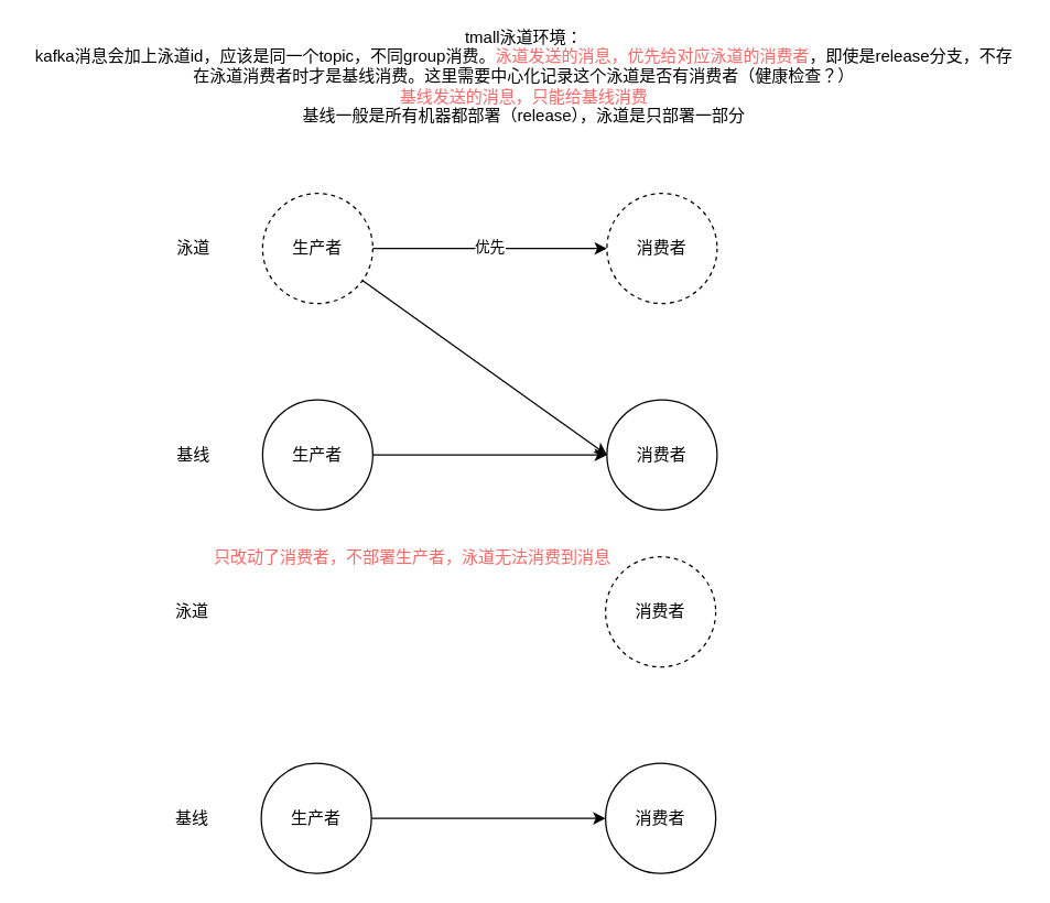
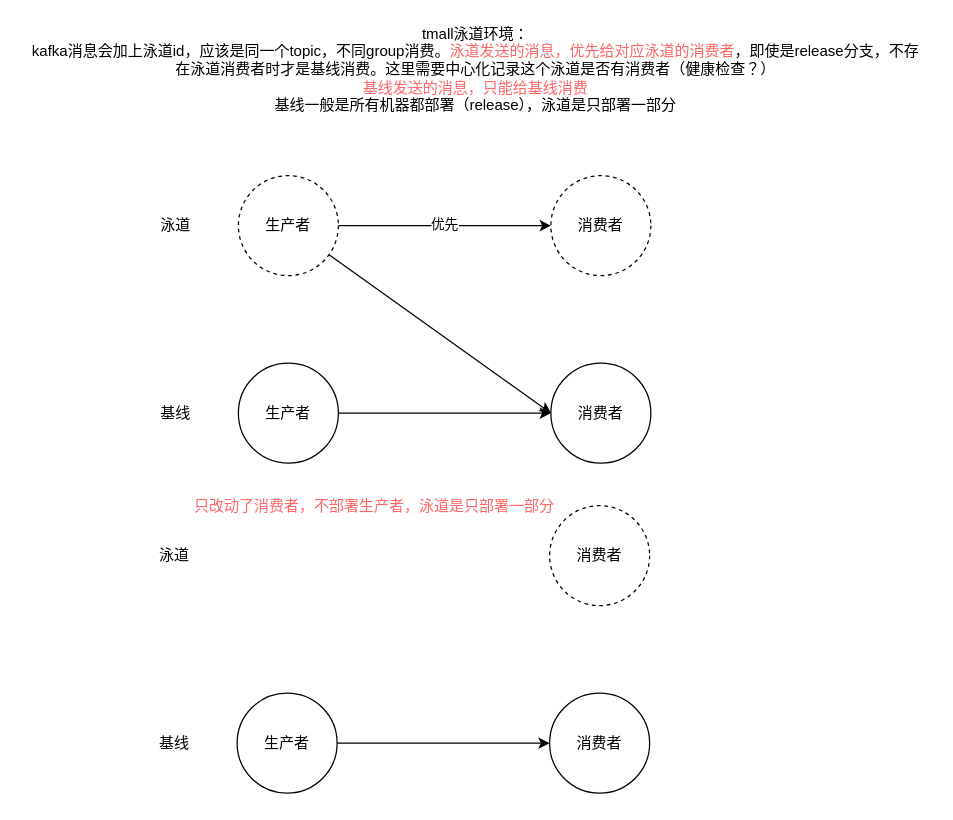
  <mxCell id="0" />
  <mxCell id="1" parent="0" />
  <mxCell id="2" style="edgeStyle=orthogonalEdgeStyle;rounded=0;orthogonalLoop=1;jettySize=auto;html=1;entryX=0;entryY=0.5;entryDx=0;entryDy=0;" edge="1" parent="1" source="5" target="6"><mxGeometry relative="1" as="geometry" /></mxCell>
  <mxCell id="3" value="优先" style="edgeLabel;html=1;align=center;verticalAlign=middle;resizable=0;points=[];" vertex="1" connectable="0" parent="2"><mxGeometry x="-0.012" y="2" relative="1" as="geometry"><mxPoint as="offset" /></mxGeometry></mxCell>
  <mxCell id="4" style="rounded=0;orthogonalLoop=1;jettySize=auto;html=1;entryX=0;entryY=0.5;entryDx=0;entryDy=0;" edge="1" parent="1" source="5" target="9"><mxGeometry relative="1" as="geometry" /></mxCell>
  <mxCell id="5" value="" style="ellipse;whiteSpace=wrap;html=1;aspect=fixed;dashed=1;" vertex="1" parent="1"><mxGeometry x="190" y="140" width="80" height="80" as="geometry" /></mxCell>
  <mxCell id="6" value="" style="ellipse;whiteSpace=wrap;html=1;aspect=fixed;dashed=1;" vertex="1" parent="1"><mxGeometry x="440" y="140" width="80" height="80" as="geometry" /></mxCell>
  <mxCell id="7" style="edgeStyle=orthogonalEdgeStyle;rounded=0;orthogonalLoop=1;jettySize=auto;html=1;" edge="1" parent="1" source="8"><mxGeometry relative="1" as="geometry"><mxPoint x="440" y="330" as="targetPoint" /></mxGeometry></mxCell>
  <mxCell id="8" value="" style="ellipse;whiteSpace=wrap;html=1;aspect=fixed;" vertex="1" parent="1"><mxGeometry x="190" y="290" width="80" height="80" as="geometry" /></mxCell>
  <mxCell id="9" value="" style="ellipse;whiteSpace=wrap;html=1;aspect=fixed;" vertex="1" parent="1"><mxGeometry x="440" y="290" width="80" height="80" as="geometry" /></mxCell>
  <mxCell id="10" value="泳道" style="text;html=1;strokeColor=none;fillColor=none;align=center;verticalAlign=middle;whiteSpace=wrap;rounded=0;" vertex="1" parent="1"><mxGeometry x="110" y="165" width="60" height="30" as="geometry" /></mxCell>
  <mxCell id="11" value="基线" style="text;html=1;strokeColor=none;fillColor=none;align=center;verticalAlign=middle;whiteSpace=wrap;rounded=0;" vertex="1" parent="1"><mxGeometry x="110" y="315" width="60" height="30" as="geometry" /></mxCell>
  <mxCell id="12" value="生产者" style="text;html=1;strokeColor=none;fillColor=none;align=center;verticalAlign=middle;whiteSpace=wrap;rounded=0;" vertex="1" parent="1"><mxGeometry x="200" y="165" width="60" height="30" as="geometry" /></mxCell>
  <mxCell id="13" value="消费者" style="text;html=1;strokeColor=none;fillColor=none;align=center;verticalAlign=middle;whiteSpace=wrap;rounded=0;" vertex="1" parent="1"><mxGeometry x="450" y="165" width="60" height="30" as="geometry" /></mxCell>
  <mxCell id="14" value="tmall泳道环境：&lt;br&gt;kafka消息会加上泳道id，应该是同一个topic，不同group消费。&lt;font color=&quot;#ff6666&quot;&gt;泳道发送的消息，优先给对应泳道的消费者&lt;/font&gt;，即使是release分支，不存在泳道消费者时才是基线消费。这里需要中心化记录这个泳道是否有消费者（健康检查？）&lt;br&gt;&lt;font color=&quot;#ff6666&quot;&gt;基线发送的消息，只能给基线消费&lt;br&gt;&lt;/font&gt;基线一般是所有机器都部署（release），泳道是只部署一部分" style="text;html=1;strokeColor=none;fillColor=none;align=center;verticalAlign=middle;whiteSpace=wrap;rounded=0;" vertex="1" parent="1"><mxGeometry x="20" y="20" width="720" height="70" as="geometry" /></mxCell>
  <mxCell id="15" value="生产者" style="text;html=1;strokeColor=none;fillColor=none;align=center;verticalAlign=middle;whiteSpace=wrap;rounded=0;" vertex="1" parent="1"><mxGeometry x="200" y="315" width="60" height="30" as="geometry" /></mxCell>
  <mxCell id="16" value="消费者" style="text;html=1;strokeColor=none;fillColor=none;align=center;verticalAlign=middle;whiteSpace=wrap;rounded=0;" vertex="1" parent="1"><mxGeometry x="450" y="315" width="60" height="30" as="geometry" /></mxCell>
  <mxCell id="17" value="" style="ellipse;whiteSpace=wrap;html=1;aspect=fixed;dashed=1;" vertex="1" parent="1"><mxGeometry x="439" y="404" width="80" height="80" as="geometry" /></mxCell>
  <mxCell id="18" style="edgeStyle=orthogonalEdgeStyle;rounded=0;orthogonalLoop=1;jettySize=auto;html=1;" edge="1" parent="1" source="19"><mxGeometry relative="1" as="geometry"><mxPoint x="439" y="594" as="targetPoint" /></mxGeometry></mxCell>
  <mxCell id="19" value="" style="ellipse;whiteSpace=wrap;html=1;aspect=fixed;" vertex="1" parent="1"><mxGeometry x="189" y="554" width="80" height="80" as="geometry" /></mxCell>
  <mxCell id="20" value="" style="ellipse;whiteSpace=wrap;html=1;aspect=fixed;" vertex="1" parent="1"><mxGeometry x="439" y="554" width="80" height="80" as="geometry" /></mxCell>
  <mxCell id="21" value="泳道" style="text;html=1;strokeColor=none;fillColor=none;align=center;verticalAlign=middle;whiteSpace=wrap;rounded=0;" vertex="1" parent="1"><mxGeometry x="109" y="429" width="60" height="30" as="geometry" /></mxCell>
  <mxCell id="22" value="基线" style="text;html=1;strokeColor=none;fillColor=none;align=center;verticalAlign=middle;whiteSpace=wrap;rounded=0;" vertex="1" parent="1"><mxGeometry x="109" y="579" width="60" height="30" as="geometry" /></mxCell>
  <mxCell id="23" value="消费者" style="text;html=1;strokeColor=none;fillColor=none;align=center;verticalAlign=middle;whiteSpace=wrap;rounded=0;" vertex="1" parent="1"><mxGeometry x="449" y="429" width="60" height="30" as="geometry" /></mxCell>
  <mxCell id="24" value="生产者" style="text;html=1;strokeColor=none;fillColor=none;align=center;verticalAlign=middle;whiteSpace=wrap;rounded=0;" vertex="1" parent="1"><mxGeometry x="199" y="579" width="60" height="30" as="geometry" /></mxCell>
  <mxCell id="25" value="消费者" style="text;html=1;strokeColor=none;fillColor=none;align=center;verticalAlign=middle;whiteSpace=wrap;rounded=0;" vertex="1" parent="1"><mxGeometry x="449" y="579" width="60" height="30" as="geometry" /></mxCell>
- <mxCell id="26" value="&lt;font color=&quot;#ff6666&quot;&gt;只改动了消费者，不部署生产者，泳道无法消费到消息&lt;/font&gt;" style="text;html=1;strokeColor=none;fillColor=none;align=center;verticalAlign=middle;whiteSpace=wrap;rounded=0;" vertex="1" parent="1"><mxGeometry x="149" y="390" width="300" height="30" as="geometry" /></mxCell>
+ <mxCell id="26" value="&lt;font color=&quot;#ff6666&quot;&gt;只改动了消费者，不部署生产者，泳道是只部署一部分&lt;/font&gt;" style="text;html=1;strokeColor=none;fillColor=none;align=center;verticalAlign=middle;whiteSpace=wrap;rounded=0;" vertex="1" parent="1"><mxGeometry x="149" y="390" width="300" height="30" as="geometry" /></mxCell>
